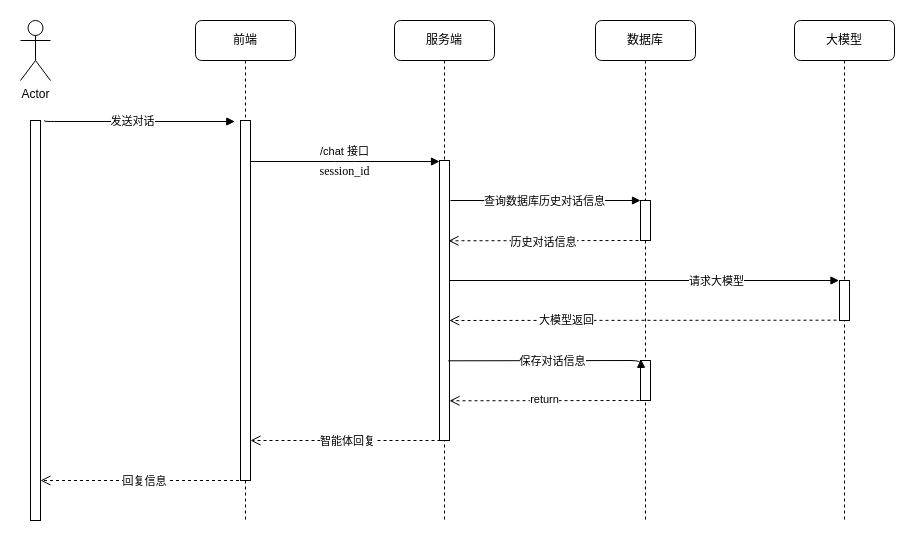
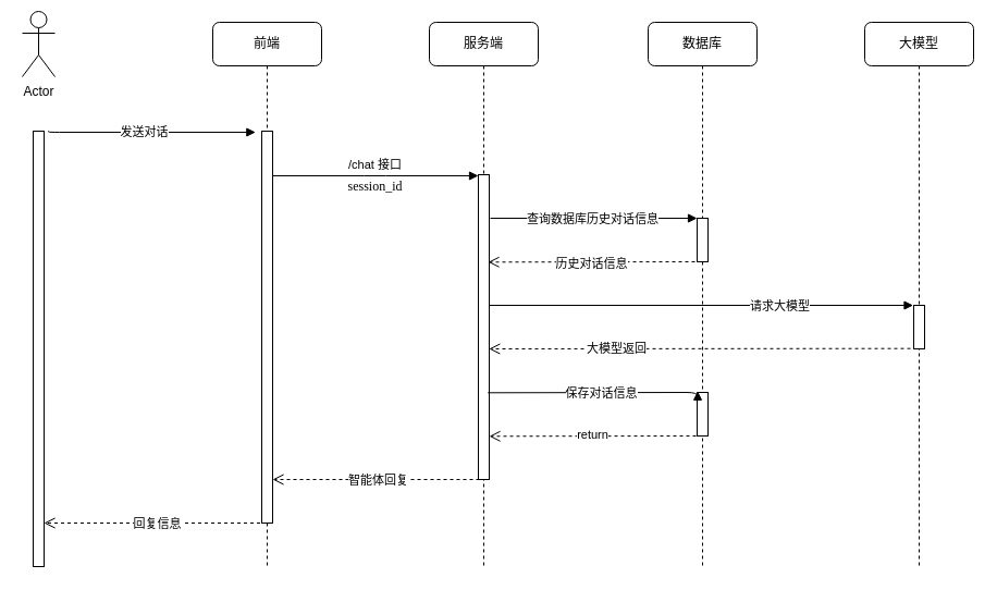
  <mxCell id="0" />
  <mxCell id="1" parent="0" />
  <mxCell id="2" value="服务端" style="shape=umlLifeline;perimeter=lifelinePerimeter;whiteSpace=wrap;html=1;container=1;collapsible=0;recursiveResize=0;outlineConnect=0;rounded=1;shadow=0;comic=0;labelBackgroundColor=none;strokeWidth=1;fontFamily=Verdana;fontSize=12;align=center;" parent="1" vertex="1"><mxGeometry x="394" y="20" width="100" height="500" as="geometry" /></mxCell>
  <mxCell id="3" value="" style="html=1;verticalAlign=bottom;endArrow=block;labelBackgroundColor=none;fontFamily=Verdana;fontSize=12;edgeStyle=elbowEdgeStyle;elbow=vertical;" parent="2" edge="1"><mxGeometry x="0.062" y="9" relative="1" as="geometry"><mxPoint x="50" y="260" as="sourcePoint" /><mxPoint x="444.5" y="259.69" as="targetPoint" /><mxPoint as="offset" /></mxGeometry></mxCell>
  <mxCell id="4" value="请求大模型" style="edgeLabel;html=1;align=center;verticalAlign=middle;resizable=0;points=[];" parent="3" vertex="1" connectable="0"><mxGeometry x="-0.079" y="1" relative="1" as="geometry"><mxPoint x="89" y="1" as="offset" /></mxGeometry></mxCell>
  <mxCell id="5" value="" style="html=1;points=[];perimeter=orthogonalPerimeter;rounded=0;shadow=0;comic=0;labelBackgroundColor=none;strokeWidth=1;fontFamily=Verdana;fontSize=12;align=center;" parent="2" vertex="1"><mxGeometry x="45" y="140" width="10" height="280" as="geometry" /></mxCell>
  <mxCell id="6" value="session_id" style="html=1;verticalAlign=bottom;endArrow=block;labelBackgroundColor=none;fontFamily=Verdana;fontSize=12;edgeStyle=elbowEdgeStyle;elbow=horizontal;" parent="2" edge="1"><mxGeometry x="0.002" y="-19" relative="1" as="geometry"><mxPoint x="-145" y="141" as="sourcePoint" /><mxPoint x="45" y="141" as="targetPoint" /><mxPoint as="offset" /></mxGeometry></mxCell>
  <mxCell id="7" value="/chat 接口" style="edgeLabel;html=1;align=center;verticalAlign=middle;resizable=0;points=[];" parent="6" vertex="1" connectable="0"><mxGeometry x="-0.079" y="1" relative="1" as="geometry"><mxPoint x="7" y="-10" as="offset" /></mxGeometry></mxCell>
  <mxCell id="8" value="" style="html=1;points=[];perimeter=orthogonalPerimeter;rounded=0;shadow=0;comic=0;labelBackgroundColor=none;strokeWidth=1;fontFamily=Verdana;fontSize=12;align=center;" parent="1" vertex="1"><mxGeometry x="30" y="120" width="10" height="400" as="geometry" /></mxCell>
  <mxCell id="9" value="" style="html=1;verticalAlign=bottom;endArrow=block;entryX=0.033;entryY=0.02;labelBackgroundColor=none;fontFamily=Verdana;fontSize=12;edgeStyle=elbowEdgeStyle;elbow=vertical;entryDx=0;entryDy=0;entryPerimeter=0;" parent="1" edge="1"><mxGeometry x="0.062" y="9" relative="1" as="geometry"><mxPoint x="44" y="120" as="sourcePoint" /><mxPoint x="234.33" y="121" as="targetPoint" /><mxPoint as="offset" /></mxGeometry></mxCell>
  <mxCell id="10" value="发送对话" style="edgeLabel;html=1;align=center;verticalAlign=middle;resizable=0;points=[];" parent="9" vertex="1" connectable="0"><mxGeometry x="-0.079" y="1" relative="1" as="geometry"><mxPoint as="offset" /></mxGeometry></mxCell>
- <mxCell id="11" value="Actor" style="shape=umlActor;verticalLabelPosition=bottom;verticalAlign=top;html=1;" parent="1" vertex="1"><mxGeometry x="20" y="20" width="30" height="60" as="geometry" /></mxCell>
+ <mxCell id="11" value="Actor" style="shape=umlActor;verticalLabelPosition=bottom;verticalAlign=top;html=1;" parent="1" vertex="1"><mxGeometry x="20" y="10" width="30" height="60" as="geometry" /></mxCell>
  <mxCell id="12" value="前端" style="shape=umlLifeline;perimeter=lifelinePerimeter;whiteSpace=wrap;html=1;container=1;collapsible=0;recursiveResize=0;outlineConnect=0;rounded=1;shadow=0;comic=0;labelBackgroundColor=none;strokeWidth=1;fontFamily=Verdana;fontSize=12;align=center;movable=1;resizable=1;rotatable=1;deletable=1;editable=1;locked=0;connectable=1;" parent="1" vertex="1"><mxGeometry x="195" y="20" width="100" height="500" as="geometry" /></mxCell>
  <mxCell id="13" value="" style="html=1;points=[];perimeter=orthogonalPerimeter;rounded=0;shadow=0;comic=0;labelBackgroundColor=none;strokeWidth=1;fontFamily=Verdana;fontSize=12;align=center;" parent="12" vertex="1"><mxGeometry x="45" y="100" width="10" height="360" as="geometry" /></mxCell>
  <mxCell id="14" value="" style="html=1;verticalAlign=bottom;endArrow=open;dashed=1;endSize=8;labelBackgroundColor=none;fontFamily=Verdana;fontSize=12;" parent="12" edge="1"><mxGeometry x="-0.183" y="50" relative="1" as="geometry"><mxPoint x="55.0" y="420" as="targetPoint" /><mxPoint x="245" y="420" as="sourcePoint" /><mxPoint as="offset" /></mxGeometry></mxCell>
  <mxCell id="15" value="智能体回复" style="edgeLabel;html=1;align=center;verticalAlign=middle;resizable=0;points=[];" parent="14" vertex="1" connectable="0"><mxGeometry x="0.037" y="1" relative="1" as="geometry"><mxPoint x="5" y="-1" as="offset" /></mxGeometry></mxCell>
  <mxCell id="16" value="数据库" style="shape=umlLifeline;perimeter=lifelinePerimeter;whiteSpace=wrap;html=1;container=1;collapsible=0;recursiveResize=0;outlineConnect=0;rounded=1;shadow=0;comic=0;labelBackgroundColor=none;strokeWidth=1;fontFamily=Verdana;fontSize=12;align=center;" parent="1" vertex="1"><mxGeometry x="595" y="20" width="100" height="500" as="geometry" /></mxCell>
  <mxCell id="17" value="" style="html=1;points=[];perimeter=orthogonalPerimeter;rounded=0;shadow=0;comic=0;labelBackgroundColor=none;strokeWidth=1;fontFamily=Verdana;fontSize=12;align=center;" parent="16" vertex="1"><mxGeometry x="45" y="180" width="10" height="40" as="geometry" /></mxCell>
  <mxCell id="18" value="" style="html=1;verticalAlign=bottom;endArrow=block;labelBackgroundColor=none;fontFamily=Verdana;fontSize=12;edgeStyle=elbowEdgeStyle;elbow=vertical;" parent="16" edge="1"><mxGeometry x="0.062" y="9" relative="1" as="geometry"><mxPoint x="-145" y="180" as="sourcePoint" /><mxPoint x="45" y="180" as="targetPoint" /><mxPoint as="offset" /></mxGeometry></mxCell>
  <mxCell id="19" value="查询数据库历史对话信息" style="edgeLabel;html=1;align=center;verticalAlign=middle;resizable=0;points=[];" parent="18" vertex="1" connectable="0"><mxGeometry x="-0.079" y="1" relative="1" as="geometry"><mxPoint x="6" y="1" as="offset" /></mxGeometry></mxCell>
  <mxCell id="20" value="" style="html=1;verticalAlign=bottom;endArrow=open;dashed=1;endSize=8;labelBackgroundColor=none;fontFamily=Verdana;fontSize=12;exitX=-0.299;exitY=0.992;exitDx=0;exitDy=0;exitPerimeter=0;" parent="16" source="26" edge="1"><mxGeometry x="-0.183" y="50" relative="1" as="geometry"><mxPoint x="-146.19" y="300" as="targetPoint" /><mxPoint x="256" y="300" as="sourcePoint" /><mxPoint as="offset" /></mxGeometry></mxCell>
  <mxCell id="21" value="大模型返回" style="edgeLabel;html=1;align=center;verticalAlign=middle;resizable=0;points=[];" parent="20" vertex="1" connectable="0"><mxGeometry x="0.037" y="1" relative="1" as="geometry"><mxPoint x="-70" y="-1" as="offset" /></mxGeometry></mxCell>
  <mxCell id="22" value="" style="html=1;points=[];perimeter=orthogonalPerimeter;rounded=0;shadow=0;comic=0;labelBackgroundColor=none;strokeWidth=1;fontFamily=Verdana;fontSize=12;align=center;" vertex="1" parent="16"><mxGeometry x="45" y="340" width="10" height="40" as="geometry" /></mxCell>
  <mxCell id="23" value="" style="html=1;verticalAlign=bottom;endArrow=open;dashed=1;endSize=8;labelBackgroundColor=none;fontFamily=Verdana;fontSize=12;" parent="1" edge="1"><mxGeometry x="-0.183" y="50" relative="1" as="geometry"><mxPoint x="448" y="240.29" as="targetPoint" /><mxPoint x="644" y="240" as="sourcePoint" /><mxPoint as="offset" /></mxGeometry></mxCell>
  <mxCell id="24" value="历史对话信息" style="edgeLabel;html=1;align=center;verticalAlign=middle;resizable=0;points=[];" parent="23" vertex="1" connectable="0"><mxGeometry x="0.037" y="1" relative="1" as="geometry"><mxPoint as="offset" /></mxGeometry></mxCell>
  <mxCell id="25" value="大模型" style="shape=umlLifeline;perimeter=lifelinePerimeter;whiteSpace=wrap;html=1;container=1;collapsible=0;recursiveResize=0;outlineConnect=0;rounded=1;shadow=0;comic=0;labelBackgroundColor=none;strokeWidth=1;fontFamily=Verdana;fontSize=12;align=center;" parent="1" vertex="1"><mxGeometry x="794" y="20" width="100" height="500" as="geometry" /></mxCell>
  <mxCell id="26" value="" style="html=1;points=[];perimeter=orthogonalPerimeter;rounded=0;shadow=0;comic=0;labelBackgroundColor=none;strokeWidth=1;fontFamily=Verdana;fontSize=12;align=center;" parent="25" vertex="1"><mxGeometry x="45" y="260" width="10" height="40" as="geometry" /></mxCell>
  <mxCell id="27" value="" style="html=1;verticalAlign=bottom;endArrow=open;dashed=1;endSize=8;labelBackgroundColor=none;fontFamily=Verdana;fontSize=12;" parent="1" edge="1"><mxGeometry x="-0.183" y="50" relative="1" as="geometry"><mxPoint x="40" y="480" as="targetPoint" /><mxPoint x="244.5" y="480" as="sourcePoint" /><mxPoint as="offset" /></mxGeometry></mxCell>
  <mxCell id="28" value="回复信息" style="edgeLabel;html=1;align=center;verticalAlign=middle;resizable=0;points=[];" parent="27" vertex="1" connectable="0"><mxGeometry x="0.037" y="1" relative="1" as="geometry"><mxPoint x="5" y="-1" as="offset" /></mxGeometry></mxCell>
  <mxCell id="29" value="" style="html=1;verticalAlign=bottom;endArrow=block;labelBackgroundColor=none;fontFamily=Verdana;fontSize=12;edgeStyle=elbowEdgeStyle;elbow=vertical;entryX=0.052;entryY=-0.031;entryDx=0;entryDy=0;entryPerimeter=0;" edge="1" parent="1" target="22"><mxGeometry x="0.062" y="9" relative="1" as="geometry"><mxPoint x="447.75" y="360.31" as="sourcePoint" /><mxPoint x="605" y="360" as="targetPoint" /><mxPoint as="offset" /></mxGeometry></mxCell>
  <mxCell id="30" value="保存对话信息" style="edgeLabel;html=1;align=center;verticalAlign=middle;resizable=0;points=[];" vertex="1" connectable="0" parent="29"><mxGeometry x="-0.079" y="1" relative="1" as="geometry"><mxPoint x="15" y="1" as="offset" /></mxGeometry></mxCell>
  <mxCell id="31" value="" style="html=1;verticalAlign=bottom;endArrow=open;dashed=1;endSize=8;labelBackgroundColor=none;fontFamily=Verdana;fontSize=12;" edge="1" parent="1"><mxGeometry x="-0.183" y="50" relative="1" as="geometry"><mxPoint x="449" y="400.29" as="targetPoint" /><mxPoint x="645" y="400" as="sourcePoint" /><mxPoint as="offset" /></mxGeometry></mxCell>
  <mxCell id="32" value="return" style="edgeLabel;html=1;align=center;verticalAlign=middle;resizable=0;points=[];" vertex="1" connectable="0" parent="31"><mxGeometry x="0.037" y="1" relative="1" as="geometry"><mxPoint y="-3" as="offset" /></mxGeometry></mxCell>
